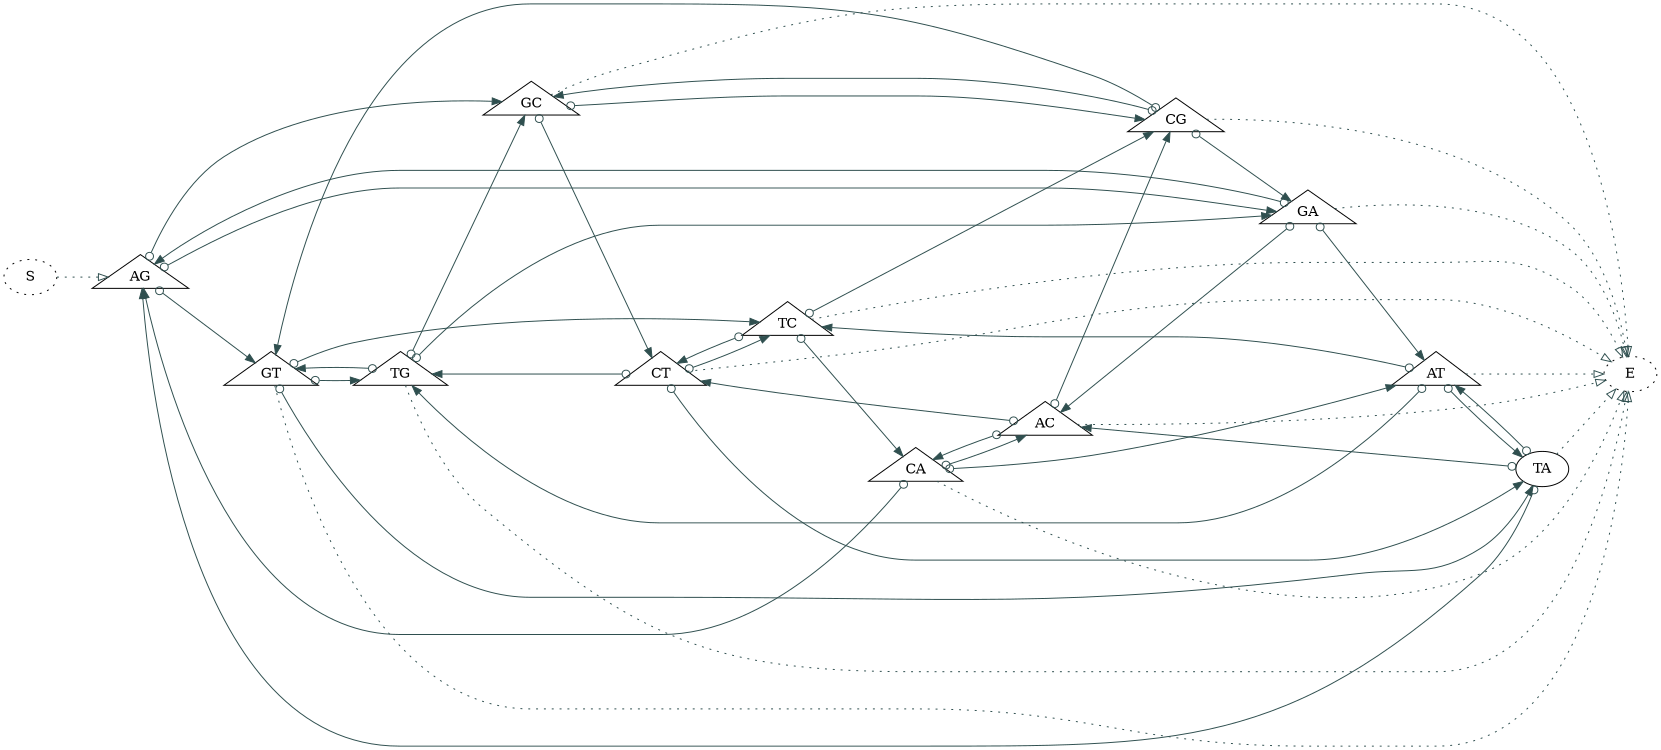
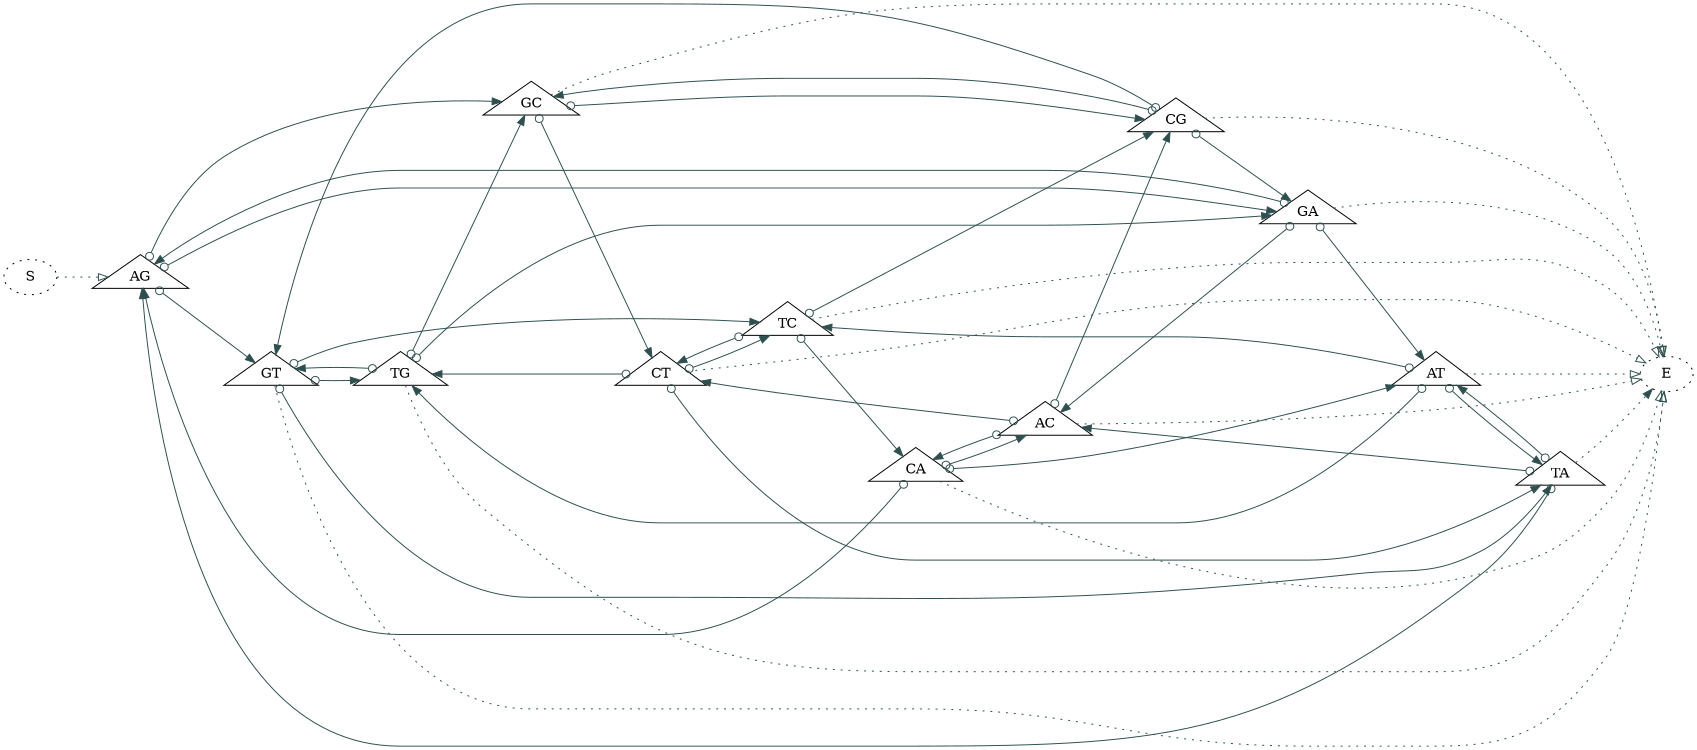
  digraph {
    rankdir=LR
    node [shape=triangle]
    edge [color=darkslategrey style=solid arrowtail=odot dir=both]
    n1 [label=S style=dotted shape=""]
    n2 [label=AG]
    n3 [label=GT]
    n4 [label=GC]
    n5 [label=GA]
    n6 [label=E style=dotted shape=""]
    n7 [label=TG]
-   n8 [label=TA shape=ellipse]
+   n8 [label=TA]
    n9 [label=TC]
    n10 [label=CT]
    n11 [label=CG]
    n12 [label=AT]
    n13 [label=AC]
    n14 [label=CA]
    n1 -> n2 [arrowhead=empty style=dotted arrowtail="" dir=""]
    n2 -> n3
    n2 -> n4
    n2 -> n5
    n3 -> n6 [arrowhead=empty style=dotted arrowtail="" dir=""]
    n3 -> n7
    n3 -> n8
    n3 -> n9
    n4 -> n6 [arrowhead=empty style=dotted arrowtail="" dir=""]
    n4 -> n10
    n4 -> n11
    n5 -> n2
    n5 -> n6 [arrowhead=empty style=dotted arrowtail="" dir=""]
    n5 -> n12
    n5 -> n13
    n7 -> n3
    n7 -> n4
    n7 -> n5
    n7 -> n6 [arrowhead=empty style=dotted arrowtail="" dir=""]
    n8 -> n2
-   n8 -> n6 [arrowhead=empty style=dotted arrowtail="" dir=""]
+   n8 -> n6 [arrowhead=normal style=dotted arrowtail="" dir=""]
    n8 -> n12
    n8 -> n13
    n9 -> n6 [arrowhead=empty style=dotted arrowtail="" dir=""]
    n9 -> n10
    n9 -> n11
    n9 -> n14
    n10 -> n6 [arrowhead=empty style=dotted arrowtail="" dir=""]
    n10 -> n7
    n10 -> n8
    n10 -> n9
    n11 -> n3
    n11 -> n4
    n11 -> n5
    n11 -> n6 [arrowhead=empty style=dotted arrowtail="" dir=""]
    n12 -> n6 [arrowhead=empty style=dotted arrowtail="" dir=""]
    n12 -> n7
    n12 -> n8
    n12 -> n9
    n13 -> n6 [arrowhead=empty style=dotted arrowtail="" dir=""]
    n13 -> n10
    n13 -> n11
    n13 -> n14
    n14 -> n2
    n14 -> n6 [arrowhead=empty style=dotted arrowtail="" dir=""]
    n14 -> n12
    n14 -> n13
  }
